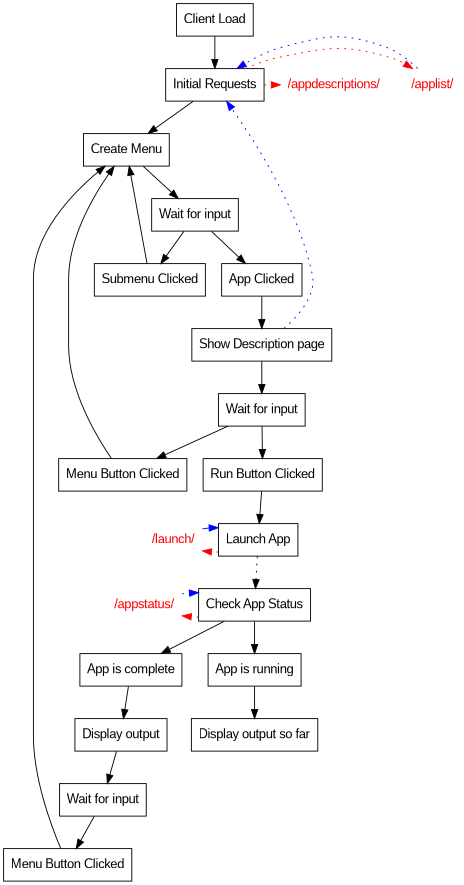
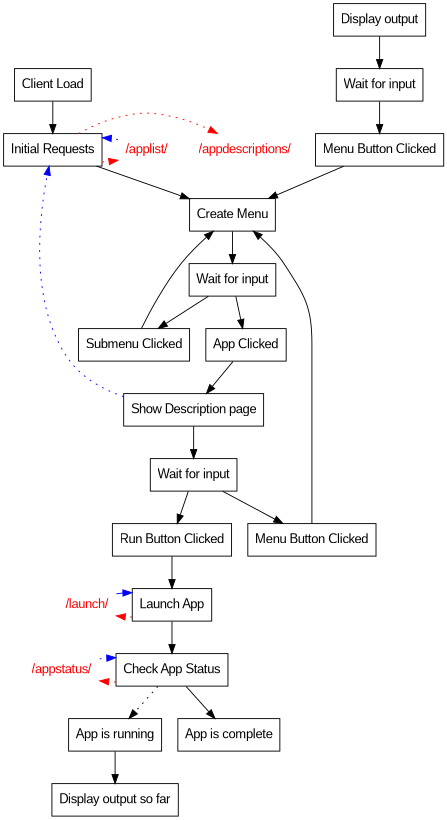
  digraph {
    fontname="Liberation Sans"
    node [fontname="Liberation Sans" shape=box]
    edge [fontname="Liberation Sans"]
    n1 [label="Initial Requests"]
    n2 [fontcolor=red label="/applist/" shape=plaintext]
    n3 [fontcolor=red label="/appdescriptions/" shape=plaintext]
    n4 [label="Launch App"]
    n5 [fontcolor=red label="/launch/" shape=plaintext]
    n6 [label="Check App Status"]
    n7 [fontcolor=red label="/appstatus/" shape=plaintext]
    n8 [label="Create Menu"]
    n9 [label="App is running"]
    n10 [label="App is complete"]
    n11 [label="Client Load"]
    n12 [label="Wait for input"]
    n13 [label="Submenu Clicked"]
    n14 [label="App Clicked"]
    n15 [label="Show Description page"]
    n16 [label="Wait for input"]
    n17 [label="Menu Button Clicked"]
    n18 [label="Run Button Clicked"]
    n19 [label="Display output so far"]
    n20 [label="Display output"]
    n21 [label="Wait for input"]
    n22 [label="Menu Button Clicked"]
    subgraph sub_1 {
      rank=same
      n1
      n2
      n3
    }
    subgraph sub_2 {
      rank=same
      n4
      n5
    }
    subgraph sub_3 {
      rank=same
      n6
      n7
    }
    n1 -> n2 [color=red style=dotted]
    n1 -> n3 [color=red style=dotted]
    n1 -> n8
    n2 -> n1 [color=blue style=dotted]
    n4 -> n5 [color=red style=dotted]
-   n4 -> n6 [style=dotted]
+   n4 -> n6
    n5 -> n4 [color=blue style=solid]
    n6 -> n7 [color=red style=dotted]
-   n6 -> n9
+   n6 -> n9 [style=dotted]
    n6 -> n10
    n7 -> n6 [color=blue style=dotted]
    n8 -> n12
    n9 -> n19
-   n10 -> n20
    n11 -> n1
    n12 -> n13
    n12 -> n14
    n13 -> n8
    n14 -> n15
    n15 -> n1 [color=blue style=dotted]
    n15 -> n16
    n16 -> n17
    n16 -> n18
    n17 -> n8
    n18 -> n4
    n20 -> n21
    n21 -> n22
    n22 -> n8
  }
